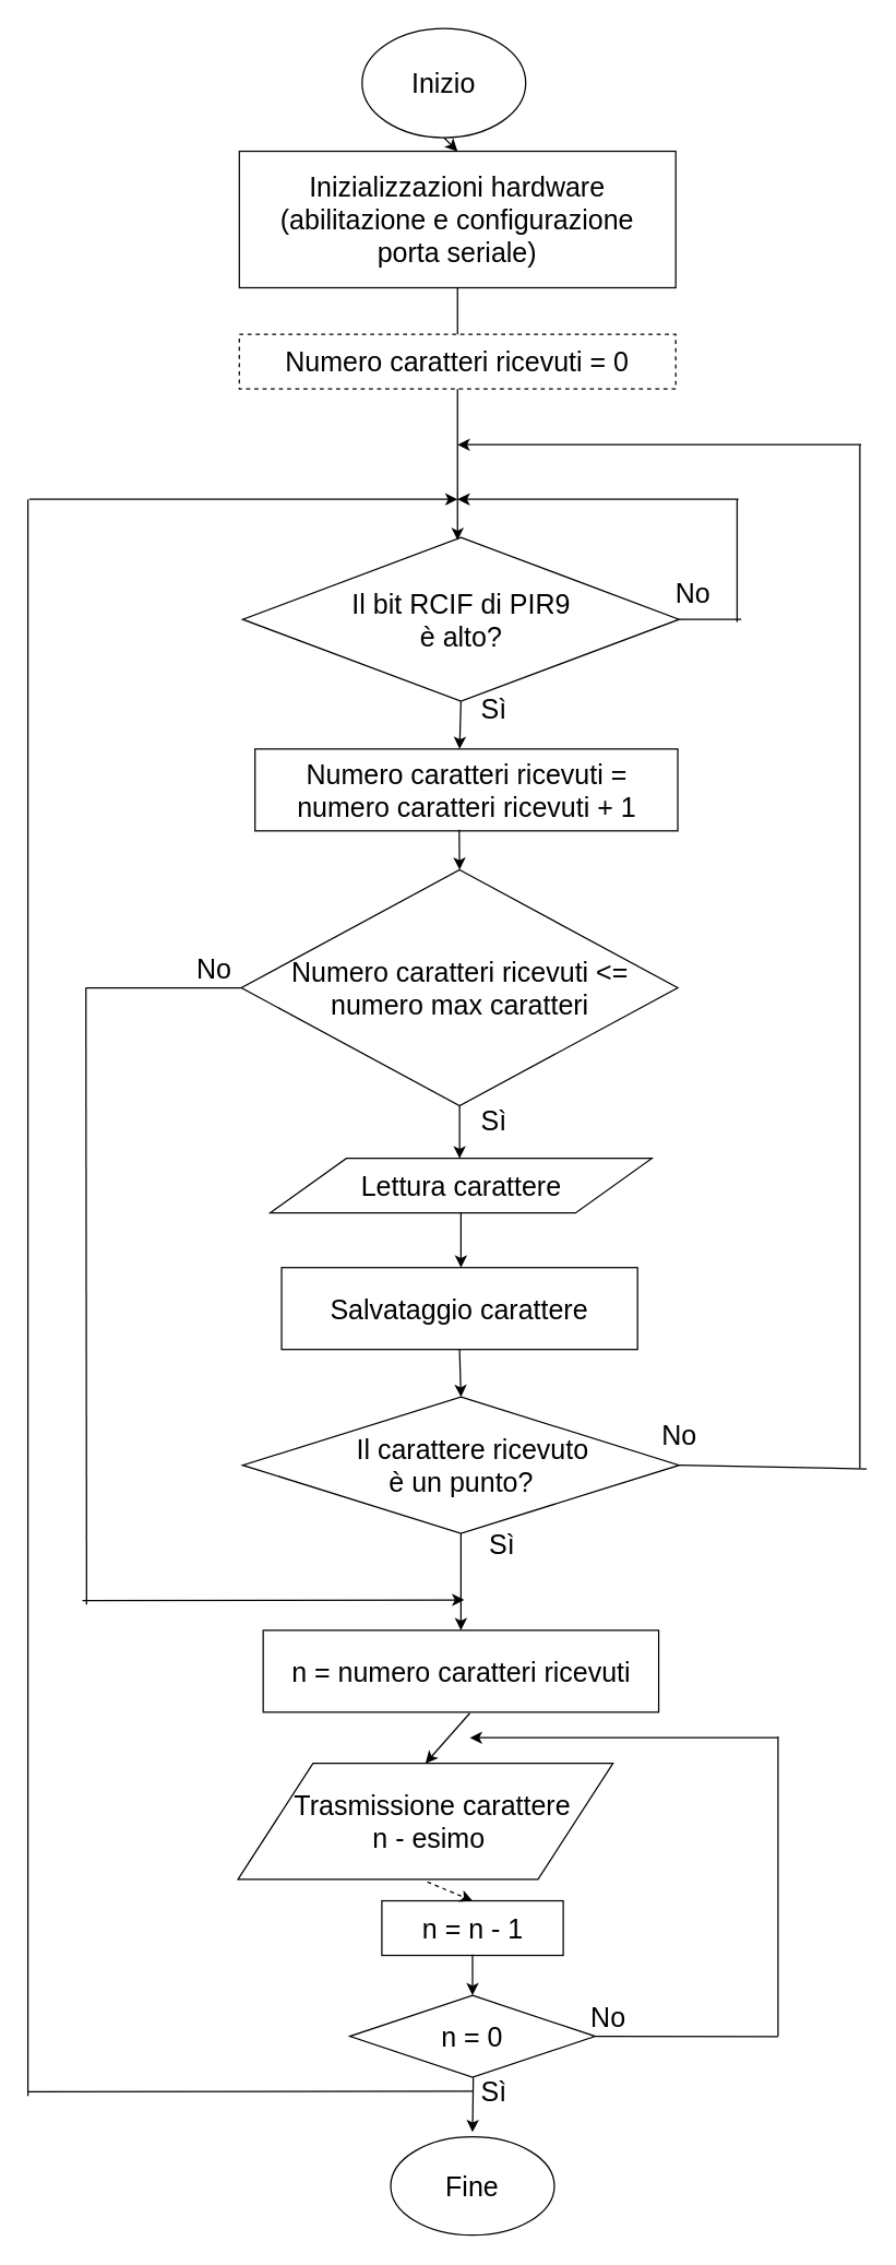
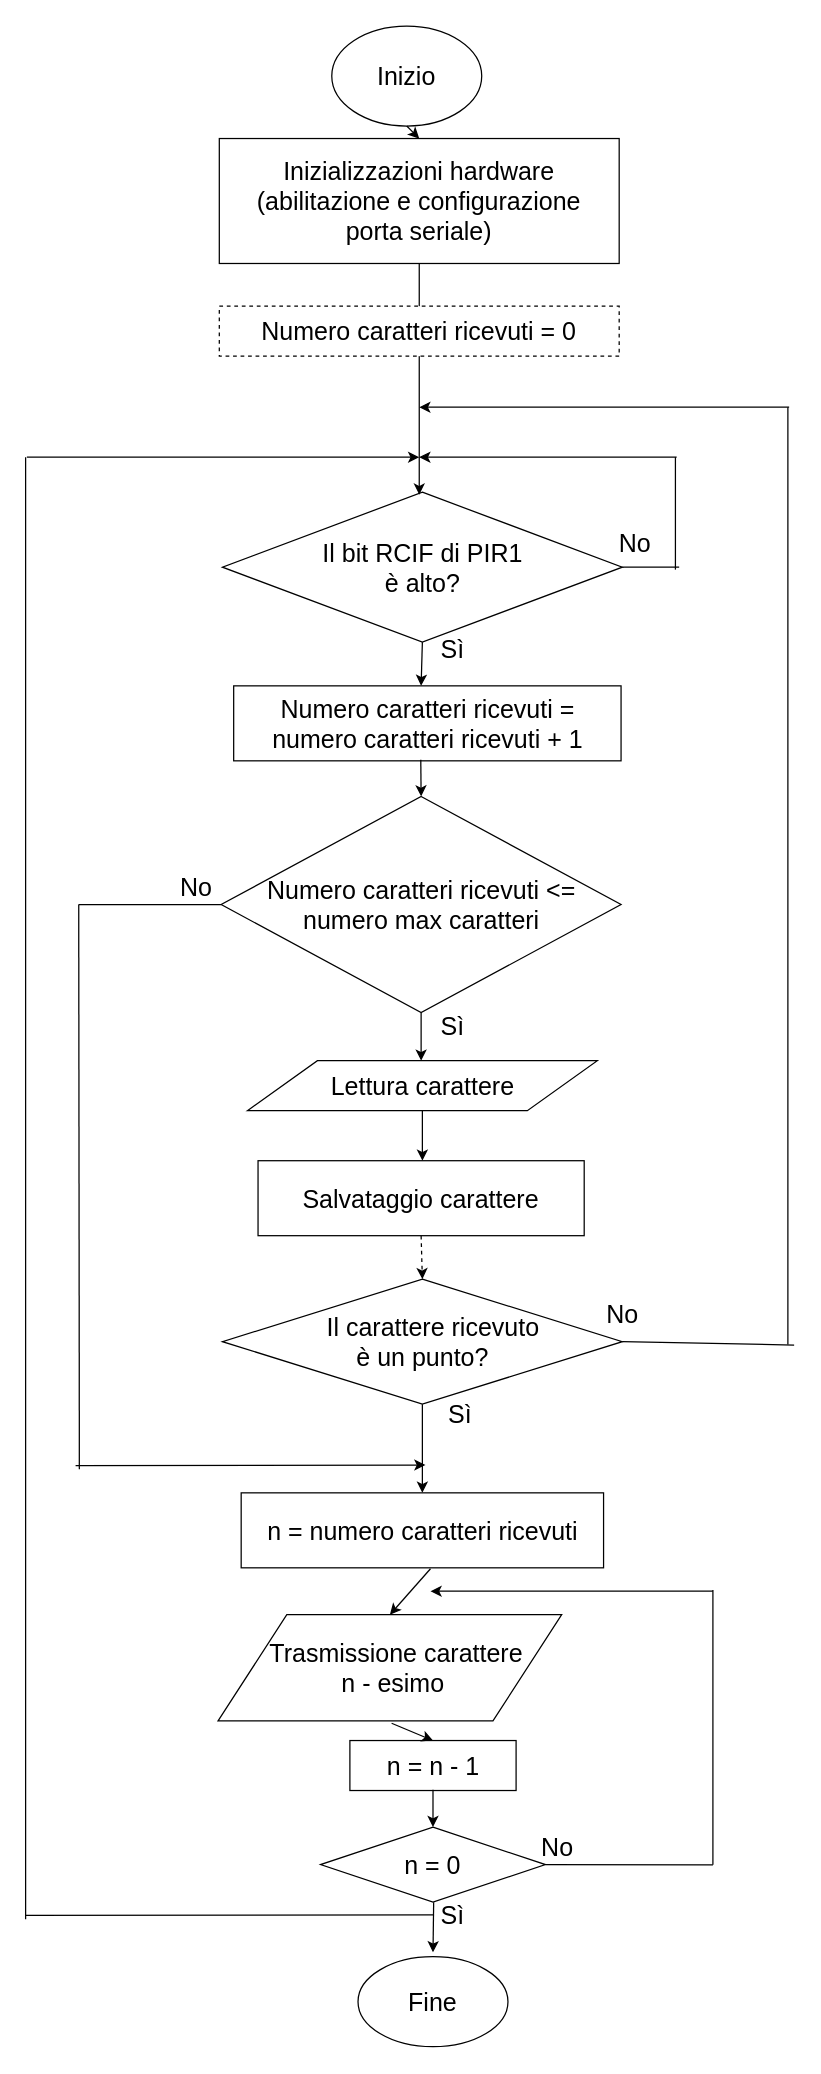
  <mxCell id="0" />
  <mxCell id="1" parent="0" />
  <mxCell id="2" value="Inizio" style="ellipse;whiteSpace=wrap;html=1;fontSize=20;" parent="1" vertex="1"><mxGeometry x="265" y="20" width="120" height="80" as="geometry" /></mxCell>
  <mxCell id="3" value="" style="endArrow=classic;html=1;fontSize=20;exitX=0.5;exitY=1;exitDx=0;exitDy=0;" parent="1" source="2" edge="1"><mxGeometry width="50" height="50" relative="1" as="geometry"><mxPoint x="275" y="150" as="sourcePoint" /><mxPoint x="335" y="110" as="targetPoint" /></mxGeometry></mxCell>
  <mxCell id="4" value="&lt;div&gt;Inizializzazioni hardware (abilitazione e configurazione &lt;br&gt;&lt;/div&gt;&lt;div&gt;porta seriale)&lt;/div&gt;" style="rounded=0;whiteSpace=wrap;html=1;fontSize=20;" parent="1" vertex="1"><mxGeometry x="175" y="110" width="320" height="100" as="geometry" /></mxCell>
- <mxCell id="5" value="&lt;div&gt;Il bit RCIF di PIR9 &lt;br&gt;&lt;/div&gt;&lt;div&gt;è alto?&lt;br&gt;&lt;/div&gt;" style="rhombus;whiteSpace=wrap;html=1;fontSize=20;" parent="1" vertex="1"><mxGeometry x="177.5" y="393" width="320" height="120" as="geometry" /></mxCell>
+ <mxCell id="5" value="&lt;div&gt;Il bit RCIF di PIR1 &lt;br&gt;&lt;/div&gt;&lt;div&gt;è alto?&lt;br&gt;&lt;/div&gt;" style="rhombus;whiteSpace=wrap;html=1;fontSize=20;" parent="1" vertex="1"><mxGeometry x="177.5" y="393" width="320" height="120" as="geometry" /></mxCell>
  <mxCell id="6" value="" style="endArrow=none;html=1;fontSize=20;exitX=1;exitY=0.5;exitDx=0;exitDy=0;" parent="1" source="5" edge="1"><mxGeometry width="50" height="50" relative="1" as="geometry"><mxPoint x="177.5" y="723" as="sourcePoint" /><mxPoint x="543" y="453" as="targetPoint" /></mxGeometry></mxCell>
  <mxCell id="7" value="" style="endArrow=none;html=1;fontSize=20;" parent="1" edge="1"><mxGeometry width="50" height="50" relative="1" as="geometry"><mxPoint x="540" y="365" as="sourcePoint" /><mxPoint x="540" y="455" as="targetPoint" /><Array as="points" /></mxGeometry></mxCell>
  <mxCell id="8" value="" style="endArrow=classic;html=1;fontSize=20;" parent="1" edge="1"><mxGeometry width="50" height="50" relative="1" as="geometry"><mxPoint x="541" y="365" as="sourcePoint" /><mxPoint x="335" y="365" as="targetPoint" /></mxGeometry></mxCell>
  <mxCell id="9" value="No" style="text;html=1;strokeColor=none;fillColor=none;align=center;verticalAlign=middle;whiteSpace=wrap;rounded=0;fontSize=20;" parent="1" vertex="1"><mxGeometry x="487.5" y="423" width="40" height="20" as="geometry" /></mxCell>
  <mxCell id="10" value="" style="endArrow=classic;html=1;fontSize=20;exitX=0.5;exitY=1;exitDx=0;exitDy=0;" parent="1" source="12" edge="1"><mxGeometry width="50" height="50" relative="1" as="geometry"><mxPoint x="337.5" y="913" as="sourcePoint" /><mxPoint x="337.5" y="928" as="targetPoint" /></mxGeometry></mxCell>
  <mxCell id="11" value="Sì" style="text;html=1;strokeColor=none;fillColor=none;align=center;verticalAlign=middle;whiteSpace=wrap;rounded=0;fontSize=20;" parent="1" vertex="1"><mxGeometry x="341.5" y="508" width="40" height="20" as="geometry" /></mxCell>
  <mxCell id="12" value="&lt;font style=&quot;font-size: 20px&quot;&gt;Lettura carattere&lt;/font&gt;" style="shape=parallelogram;perimeter=parallelogramPerimeter;whiteSpace=wrap;html=1;" parent="1" vertex="1"><mxGeometry x="197.5" y="848" width="280" height="40" as="geometry" /></mxCell>
  <mxCell id="13" value="&lt;div&gt;&amp;nbsp;&amp;nbsp; Il carattere ricevuto &lt;br&gt;&lt;/div&gt;&lt;div&gt;è un punto?&lt;/div&gt;" style="rhombus;whiteSpace=wrap;html=1;fontSize=20;" parent="1" vertex="1"><mxGeometry x="177.5" y="1022.786" width="320" height="100" as="geometry" /></mxCell>
  <mxCell id="14" value="" style="endArrow=classic;html=1;exitX=0.5;exitY=1;exitDx=0;exitDy=0;entryX=0.5;entryY=0;entryDx=0;entryDy=0;" parent="1" source="13" edge="1" target="30"><mxGeometry width="50" height="50" relative="1" as="geometry"><mxPoint x="177.5" y="1340.286" as="sourcePoint" /><mxPoint x="337.5" y="1160.286" as="targetPoint" /></mxGeometry></mxCell>
  <mxCell id="15" value="&lt;font style=&quot;font-size: 20px&quot;&gt;Sì&lt;/font&gt;" style="text;html=1;strokeColor=none;fillColor=none;align=center;verticalAlign=middle;whiteSpace=wrap;rounded=0;" parent="1" vertex="1"><mxGeometry x="347.5" y="1120.286" width="40" height="20" as="geometry" /></mxCell>
  <mxCell id="16" value="" style="endArrow=none;html=1;exitX=1;exitY=0.5;exitDx=0;exitDy=0;" parent="1" source="13" edge="1"><mxGeometry width="50" height="50" relative="1" as="geometry"><mxPoint x="497.5" y="1260.286" as="sourcePoint" /><mxPoint x="635" y="1075.5" as="targetPoint" /></mxGeometry></mxCell>
  <mxCell id="17" value="No" style="text;html=1;strokeColor=none;fillColor=none;align=center;verticalAlign=middle;whiteSpace=wrap;rounded=0;fontSize=20;" parent="1" vertex="1"><mxGeometry x="477.5" y="1040.286" width="40" height="20" as="geometry" /></mxCell>
  <mxCell id="18" value="&lt;div&gt;&amp;nbsp; Trasmissione carattere&lt;br&gt;&lt;/div&gt;&amp;nbsp;n - esimo" style="shape=parallelogram;perimeter=parallelogramPerimeter;whiteSpace=wrap;html=1;fontSize=20;size=0.2;" parent="1" vertex="1"><mxGeometry x="174" y="1291.286" width="275" height="85" as="geometry" /></mxCell>
  <mxCell id="19" value="" style="endArrow=classic;html=1;fontSize=20;exitX=0.5;exitY=1;exitDx=0;exitDy=0;" parent="1" edge="1" source="4"><mxGeometry width="50" height="50" relative="1" as="geometry"><mxPoint x="335" y="320" as="sourcePoint" /><mxPoint x="335" y="395" as="targetPoint" /></mxGeometry></mxCell>
  <mxCell id="20" value="Salvataggio carattere" style="rounded=0;whiteSpace=wrap;html=1;fontSize=20;" parent="1" vertex="1"><mxGeometry x="206" y="928" width="261" height="60" as="geometry" /></mxCell>
  <mxCell id="21" value="Fine" style="ellipse;whiteSpace=wrap;html=1;fontSize=20;" parent="1" vertex="1"><mxGeometry x="286" y="1565" width="120" height="72" as="geometry" /></mxCell>
  <mxCell id="22" value="" style="endArrow=classic;html=1;exitX=0.503;exitY=1.002;exitDx=0;exitDy=0;exitPerimeter=0;entryX=0.5;entryY=0;entryDx=0;entryDy=0;" parent="1" source="31" edge="1"><mxGeometry width="50" height="50" relative="1" as="geometry"><mxPoint x="350" y="1521.5" as="sourcePoint" /><mxPoint x="346" y="1561.5" as="targetPoint" /></mxGeometry></mxCell>
  <mxCell id="23" value="" style="endArrow=classic;html=1;fontSize=20;exitX=0.5;exitY=1;exitDx=0;exitDy=0;" parent="1" source="5" edge="1"><mxGeometry width="50" height="50" relative="1" as="geometry"><mxPoint x="176.5" y="1168" as="sourcePoint" /><mxPoint x="336.5" y="548" as="targetPoint" /></mxGeometry></mxCell>
  <mxCell id="24" value="Numero caratteri ricevuti = 0" style="rounded=0;whiteSpace=wrap;html=1;fontSize=20;dashed=1;" parent="1" vertex="1"><mxGeometry x="175" y="244.167" width="320" height="40" as="geometry" /></mxCell>
  <mxCell id="25" value="Numero caratteri ricevuti = numero caratteri ricevuti + 1" style="rounded=0;whiteSpace=wrap;html=1;fontSize=20;" parent="1" vertex="1"><mxGeometry x="186.5" y="548" width="310" height="60" as="geometry" /></mxCell>
  <mxCell id="26" value="Numero caratteri ricevuti &amp;lt;= numero max caratteri" style="rhombus;whiteSpace=wrap;html=1;fontSize=20;" parent="1" vertex="1"><mxGeometry x="176.5" y="636.5" width="320" height="173" as="geometry" /></mxCell>
  <mxCell id="27" value="" style="endArrow=classic;html=1;fontSize=20;entryX=0.5;entryY=0;entryDx=0;entryDy=0;exitX=0.483;exitY=0.986;exitDx=0;exitDy=0;exitPerimeter=0;" parent="1" source="25" target="26" edge="1"><mxGeometry width="50" height="50" relative="1" as="geometry"><mxPoint x="176.5" y="1098" as="sourcePoint" /><mxPoint x="226.5" y="1048" as="targetPoint" /></mxGeometry></mxCell>
  <mxCell id="28" value="" style="endArrow=classic;html=1;fontSize=20;exitX=0.5;exitY=1;exitDx=0;exitDy=0;" parent="1" source="26" edge="1"><mxGeometry width="50" height="50" relative="1" as="geometry"><mxPoint x="176.5" y="1098" as="sourcePoint" /><mxPoint x="336.5" y="848" as="targetPoint" /></mxGeometry></mxCell>
  <mxCell id="29" value="Sì" style="text;html=1;strokeColor=none;fillColor=none;align=center;verticalAlign=middle;whiteSpace=wrap;rounded=0;fontSize=20;" parent="1" vertex="1"><mxGeometry x="341.5" y="809.5" width="40" height="20" as="geometry" /></mxCell>
  <mxCell id="30" value="n = numero caratteri ricevuti" style="rounded=0;whiteSpace=wrap;html=1;fontSize=20;" parent="1" vertex="1"><mxGeometry x="192.5" y="1193.786" width="290" height="60" as="geometry" /></mxCell>
  <mxCell id="31" value="n = 0" style="rhombus;whiteSpace=wrap;html=1;fontSize=20;" parent="1" vertex="1"><mxGeometry x="256" y="1461.286" width="180" height="60" as="geometry" /></mxCell>
  <mxCell id="32" value="n = n - 1" style="rounded=0;whiteSpace=wrap;html=1;fontSize=20;" parent="1" vertex="1"><mxGeometry x="279.5" y="1392" width="133" height="40" as="geometry" /></mxCell>
  <mxCell id="33" value="Sì" style="text;html=1;strokeColor=none;fillColor=none;align=center;verticalAlign=middle;whiteSpace=wrap;rounded=0;fontSize=20;" parent="1" vertex="1"><mxGeometry x="342.429" y="1521.286" width="40" height="20" as="geometry" /></mxCell>
  <mxCell id="34" value="No" style="text;html=1;resizable=0;points=[];autosize=1;align=left;verticalAlign=top;spacingTop=-4;fontSize=20;" parent="1" vertex="1"><mxGeometry x="431" y="1463.286" width="40" height="30" as="geometry" /></mxCell>
  <mxCell id="35" value="" style="endArrow=classic;html=1;fontSize=20;entryX=0.5;entryY=0;entryDx=0;entryDy=0;" parent="1" target="18" edge="1"><mxGeometry width="50" height="50" relative="1" as="geometry"><mxPoint x="344" y="1254.5" as="sourcePoint" /><mxPoint x="346" y="1285.5" as="targetPoint" /></mxGeometry></mxCell>
- <mxCell id="36" value="" style="endArrow=classic;html=1;fontSize=20;entryX=0.5;entryY=0;entryDx=0;entryDy=0;exitX=0.5;exitY=1;exitDx=0;exitDy=0;" parent="1" source="20" target="13" edge="1"><mxGeometry width="50" height="50" relative="1" as="geometry"><mxPoint x="152.5" y="1803" as="sourcePoint" /><mxPoint x="202.5" y="1753" as="targetPoint" /></mxGeometry></mxCell>
+ <mxCell id="36" value="" style="endArrow=classic;html=1;fontSize=20;entryX=0.5;entryY=0;entryDx=0;entryDy=0;exitX=0.5;exitY=1;exitDx=0;exitDy=0;dashed=1;" parent="1" source="20" target="13" edge="1"><mxGeometry width="50" height="50" relative="1" as="geometry"><mxPoint x="152.5" y="1803" as="sourcePoint" /><mxPoint x="202.5" y="1753" as="targetPoint" /></mxGeometry></mxCell>
  <mxCell id="37" value="" style="endArrow=classic;html=1;fontSize=20;exitX=0.5;exitY=1;exitDx=0;exitDy=0;entryX=0.5;entryY=0;entryDx=0;entryDy=0;" parent="1" target="31" edge="1"><mxGeometry width="50" height="50" relative="1" as="geometry"><mxPoint x="346" y="1431.286" as="sourcePoint" /><mxPoint x="370" y="1441.5" as="targetPoint" /></mxGeometry></mxCell>
- <mxCell id="38" value="" style="endArrow=classic;html=1;fontSize=20;entryX=0.5;entryY=0;entryDx=0;entryDy=0;exitX=0.505;exitY=1.022;exitDx=0;exitDy=0;exitPerimeter=0;dashed=1;" parent="1" source="18" target="32" edge="1"><mxGeometry width="50" height="50" relative="1" as="geometry"><mxPoint x="171.5" y="1708" as="sourcePoint" /><mxPoint x="221.5" y="1658" as="targetPoint" /></mxGeometry></mxCell>
+ <mxCell id="38" value="" style="endArrow=classic;html=1;fontSize=20;entryX=0.5;entryY=0;entryDx=0;entryDy=0;exitX=0.505;exitY=1.022;exitDx=0;exitDy=0;exitPerimeter=0;" parent="1" source="18" target="32" edge="1"><mxGeometry width="50" height="50" relative="1" as="geometry"><mxPoint x="171.5" y="1708" as="sourcePoint" /><mxPoint x="221.5" y="1658" as="targetPoint" /></mxGeometry></mxCell>
  <mxCell id="39" value="" style="endArrow=classic;html=1;fontSize=20;" parent="1" edge="1"><mxGeometry width="50" height="50" relative="1" as="geometry"><mxPoint x="570" y="1272.5" as="sourcePoint" /><mxPoint x="344" y="1272.5" as="targetPoint" /></mxGeometry></mxCell>
  <mxCell id="40" value="" style="endArrow=none;html=1;fontSize=20;entryX=1;entryY=0.5;entryDx=0;entryDy=0;" parent="1" target="31" edge="1"><mxGeometry width="50" height="50" relative="1" as="geometry"><mxPoint x="570" y="1491.5" as="sourcePoint" /><mxPoint x="220" y="1651.5" as="targetPoint" /></mxGeometry></mxCell>
  <mxCell id="41" value="" style="endArrow=none;html=1;fontSize=20;" parent="1" edge="1"><mxGeometry width="50" height="50" relative="1" as="geometry"><mxPoint x="570" y="1271.5" as="sourcePoint" /><mxPoint x="570" y="1491.5" as="targetPoint" /></mxGeometry></mxCell>
  <mxCell id="42" value="" style="endArrow=none;html=1;fontSize=20;entryX=0;entryY=0.5;entryDx=0;entryDy=0;" parent="1" target="26" edge="1"><mxGeometry width="50" height="50" relative="1" as="geometry"><mxPoint x="62.5" y="723" as="sourcePoint" /><mxPoint x="172.5" y="723" as="targetPoint" /></mxGeometry></mxCell>
  <mxCell id="43" value="" style="endArrow=none;html=1;fontSize=20;" parent="1" edge="1"><mxGeometry width="50" height="50" relative="1" as="geometry"><mxPoint x="63" y="1175" as="sourcePoint" /><mxPoint x="62.5" y="723" as="targetPoint" /></mxGeometry></mxCell>
  <mxCell id="44" value="" style="endArrow=classic;html=1;fontSize=20;" parent="1" edge="1"><mxGeometry width="50" height="50" relative="1" as="geometry"><mxPoint x="60" y="1172" as="sourcePoint" /><mxPoint x="340" y="1171.5" as="targetPoint" /></mxGeometry></mxCell>
  <mxCell id="45" value="No" style="text;html=1;resizable=0;points=[];autosize=1;align=left;verticalAlign=top;spacingTop=-4;fontSize=20;" parent="1" vertex="1"><mxGeometry x="141.5" y="695" width="40" height="30" as="geometry" /></mxCell>
  <mxCell id="46" value="" style="endArrow=none;html=1;fontSize=20;" parent="1" edge="1"><mxGeometry width="50" height="50" relative="1" as="geometry"><mxPoint x="630" y="325" as="sourcePoint" /><mxPoint x="630" y="1075" as="targetPoint" /></mxGeometry></mxCell>
  <mxCell id="47" value="" style="endArrow=none;html=1;fontSize=20;" parent="1" edge="1"><mxGeometry width="50" height="50" relative="1" as="geometry"><mxPoint x="20" y="1532" as="sourcePoint" /><mxPoint x="346" y="1531.5" as="targetPoint" /></mxGeometry></mxCell>
  <mxCell id="48" value="" style="endArrow=classic;html=1;fontSize=20;" parent="1" edge="1"><mxGeometry width="50" height="50" relative="1" as="geometry"><mxPoint x="21" y="365" as="sourcePoint" /><mxPoint x="335" y="365" as="targetPoint" /></mxGeometry></mxCell>
  <mxCell id="49" value="" style="endArrow=none;html=1;fontSize=20;" parent="1" edge="1"><mxGeometry width="50" height="50" relative="1" as="geometry"><mxPoint x="20" y="1535" as="sourcePoint" /><mxPoint x="20" y="365" as="targetPoint" /></mxGeometry></mxCell>
  <mxCell id="50" value="" style="endArrow=classic;html=1;fontSize=20;" parent="1" edge="1"><mxGeometry width="50" height="50" relative="1" as="geometry"><mxPoint x="631" y="325" as="sourcePoint" /><mxPoint x="335" y="325" as="targetPoint" /></mxGeometry></mxCell>
